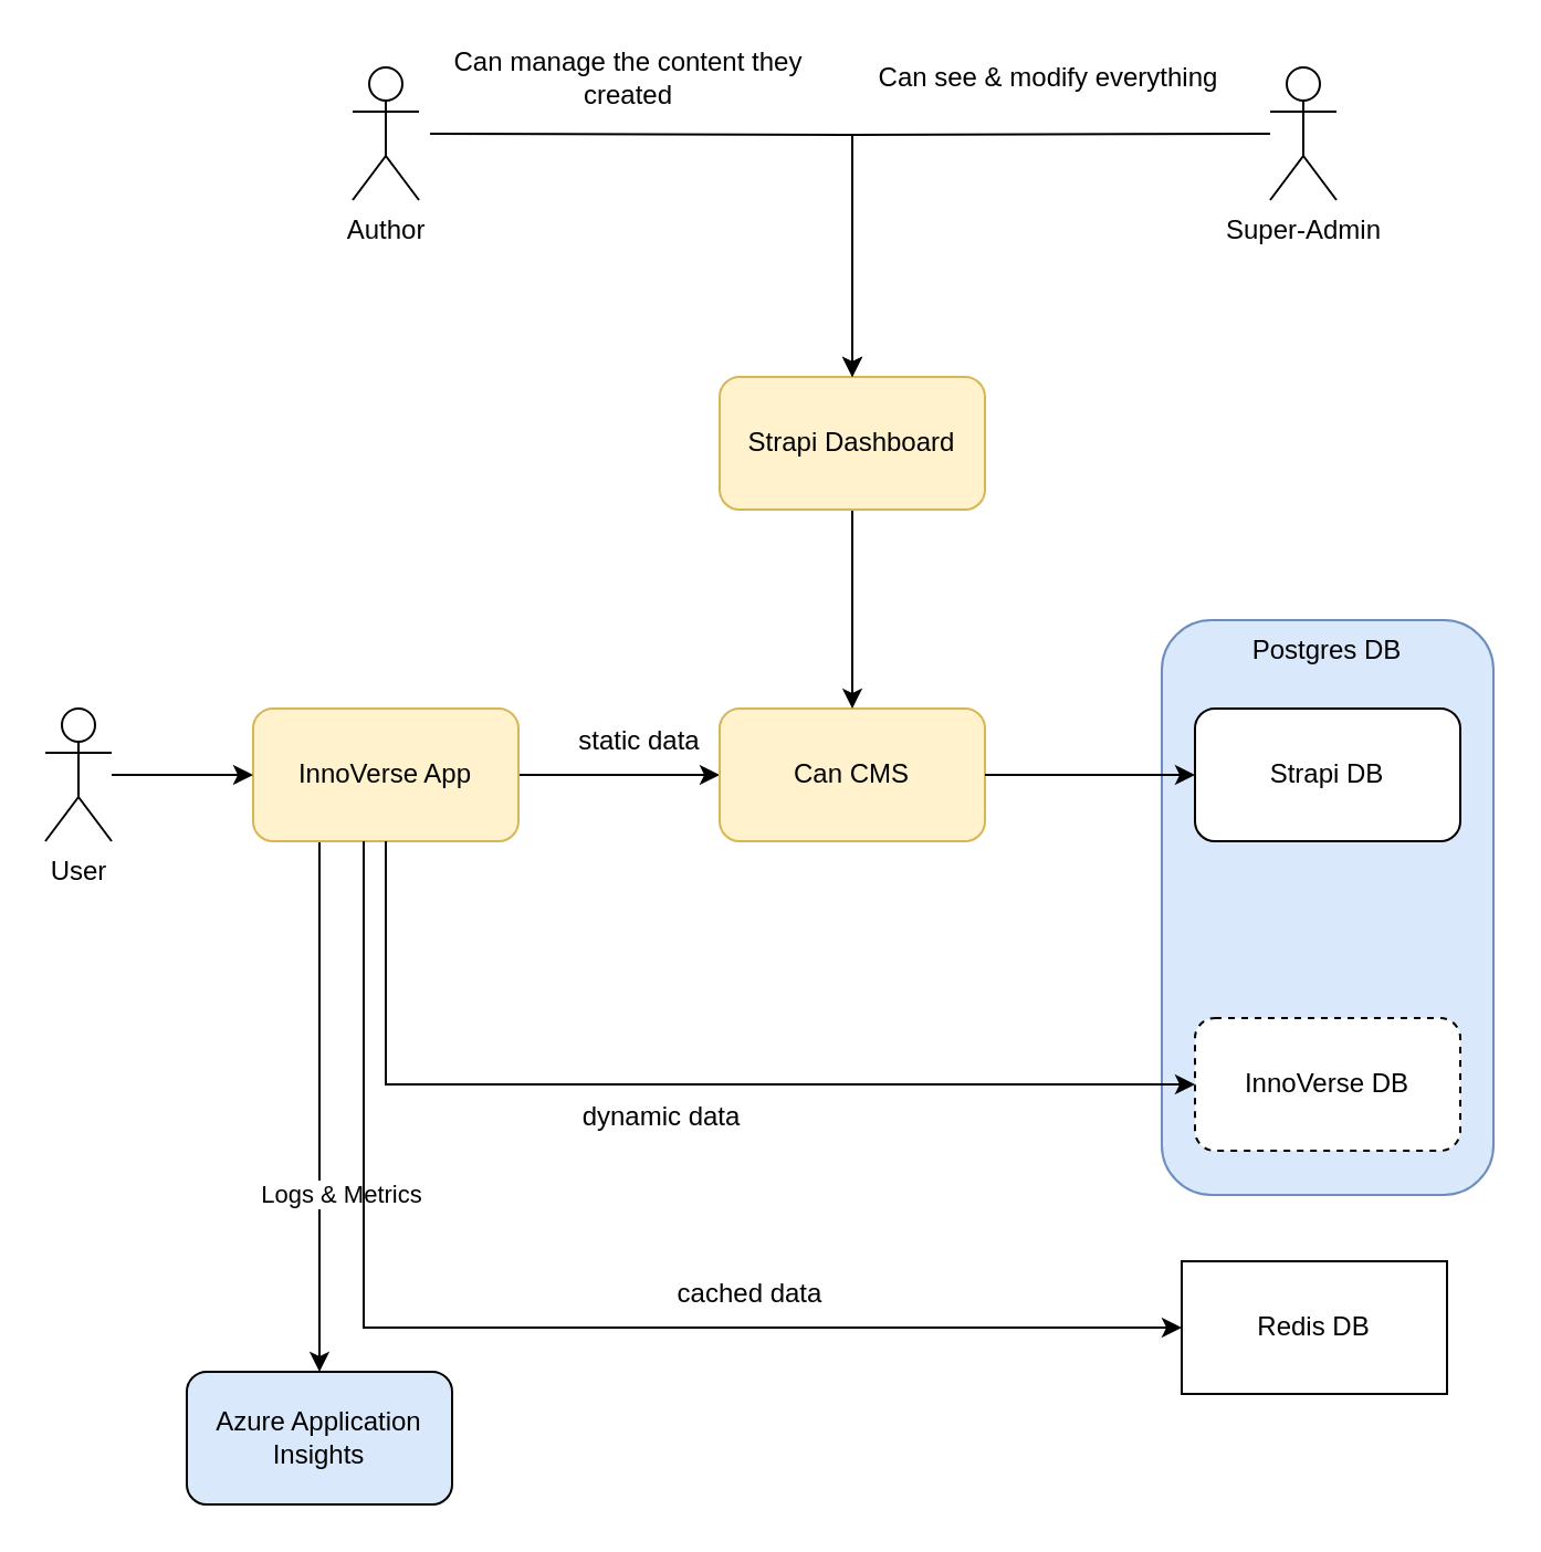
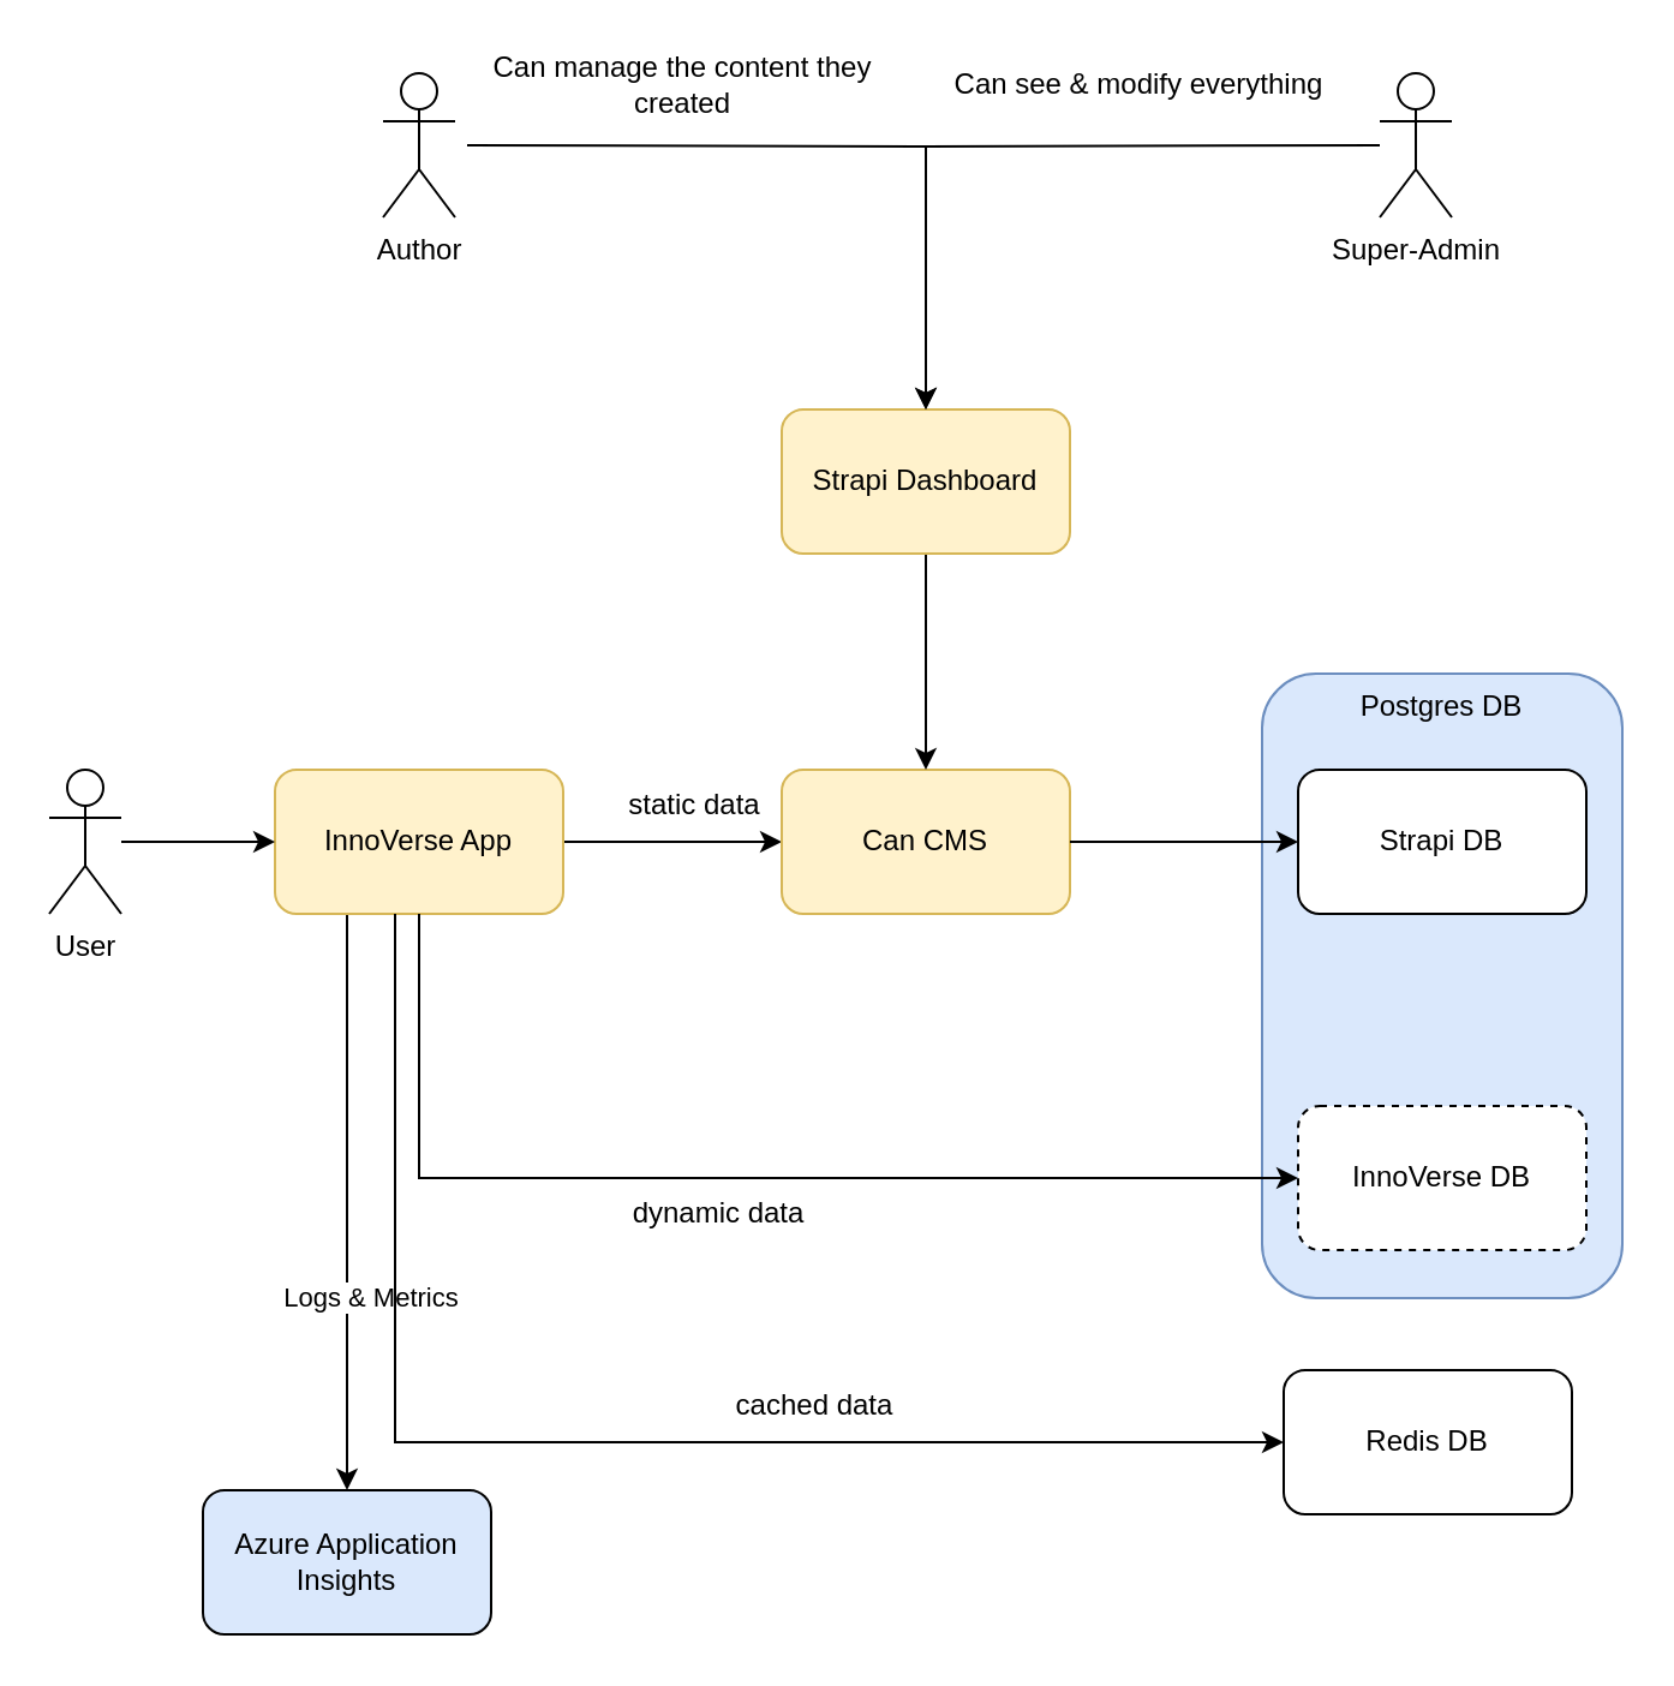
  <mxCell id="0" />
  <mxCell id="1" parent="0" />
  <mxCell id="2" style="edgeStyle=orthogonalEdgeStyle;rounded=0;orthogonalLoop=1;jettySize=auto;html=1;" parent="1" source="4" target="7" edge="1"><mxGeometry relative="1" as="geometry" /></mxCell>
  <mxCell id="3" value="Logs &amp;amp; Metrics" style="edgeStyle=orthogonalEdgeStyle;rounded=0;orthogonalLoop=1;jettySize=auto;html=1;exitX=0.25;exitY=1;exitDx=0;exitDy=0;" parent="1" source="4" target="23" edge="1"><mxGeometry x="0.333" y="10" relative="1" as="geometry"><mxPoint x="144" y="610" as="targetPoint" /><mxPoint as="offset" /></mxGeometry></mxCell>
  <mxCell id="4" value="InnoVerse App" style="rounded=1;whiteSpace=wrap;html=1;fillColor=#fff2cc;strokeColor=#d6b656;" parent="1" vertex="1"><mxGeometry x="114" y="320" width="120" height="60" as="geometry" /></mxCell>
  <mxCell id="5" style="edgeStyle=orthogonalEdgeStyle;rounded=0;orthogonalLoop=1;jettySize=auto;html=1;entryX=0;entryY=0.5;entryDx=0;entryDy=0;" parent="1" source="6" target="4" edge="1"><mxGeometry relative="1" as="geometry" /></mxCell>
  <mxCell id="6" value="User" style="shape=umlActor;verticalLabelPosition=bottom;verticalAlign=top;html=1;outlineConnect=0;" parent="1" vertex="1"><mxGeometry x="20" y="320" width="30" height="60" as="geometry" /></mxCell>
  <mxCell id="7" value="Can CMS" style="rounded=1;whiteSpace=wrap;html=1;fillColor=#fff2cc;strokeColor=#d6b656;" parent="1" vertex="1"><mxGeometry x="325" y="320" width="120" height="60" as="geometry" /></mxCell>
  <mxCell id="8" style="edgeStyle=orthogonalEdgeStyle;rounded=0;orthogonalLoop=1;jettySize=auto;html=1;entryX=0.5;entryY=0;entryDx=0;entryDy=0;" parent="1" source="9" target="7" edge="1"><mxGeometry relative="1" as="geometry" /></mxCell>
  <mxCell id="9" value="Strapi Dashboard" style="rounded=1;whiteSpace=wrap;html=1;fillColor=#fff2cc;strokeColor=#d6b656;" parent="1" vertex="1"><mxGeometry x="325" y="170" width="120" height="60" as="geometry" /></mxCell>
  <mxCell id="10" value="Postgres DB" style="rounded=1;whiteSpace=wrap;html=1;align=center;horizontal=1;verticalAlign=top;fillColor=#DAE8FC;strokeColor=#6c8ebf;" parent="1" vertex="1"><mxGeometry x="525" y="280" width="150" height="260" as="geometry" /></mxCell>
  <mxCell id="11" value="Strapi DB" style="rounded=1;whiteSpace=wrap;html=1;" parent="1" vertex="1"><mxGeometry x="540" y="320" width="120" height="60" as="geometry" /></mxCell>
  <mxCell id="12" value="InnoVerse DB" style="rounded=1;whiteSpace=wrap;html=1;dashed=1;" parent="1" vertex="1"><mxGeometry x="540" y="460" width="120" height="60" as="geometry" /></mxCell>
  <mxCell id="13" value="" style="edgeStyle=orthogonalEdgeStyle;rounded=0;orthogonalLoop=1;jettySize=auto;html=1;" parent="1" target="9" edge="1"><mxGeometry relative="1" as="geometry"><mxPoint x="194" y="60" as="sourcePoint" /></mxGeometry></mxCell>
  <mxCell id="14" value="Author" style="shape=umlActor;verticalLabelPosition=bottom;verticalAlign=top;html=1;outlineConnect=0;" parent="1" vertex="1"><mxGeometry x="159" y="30" width="30" height="60" as="geometry" /></mxCell>
  <mxCell id="15" style="edgeStyle=orthogonalEdgeStyle;rounded=0;orthogonalLoop=1;jettySize=auto;html=1;entryX=0.5;entryY=0;entryDx=0;entryDy=0;" parent="1" target="9" edge="1"><mxGeometry relative="1" as="geometry"><mxPoint x="574" y="60" as="sourcePoint" /></mxGeometry></mxCell>
  <mxCell id="16" value="Super-Admin" style="shape=umlActor;verticalLabelPosition=bottom;verticalAlign=top;html=1;outlineConnect=0;" parent="1" vertex="1"><mxGeometry x="574" y="30" width="30" height="60" as="geometry" /></mxCell>
  <mxCell id="17" style="edgeStyle=orthogonalEdgeStyle;rounded=0;orthogonalLoop=1;jettySize=auto;html=1;entryX=0;entryY=0.5;entryDx=0;entryDy=0;" parent="1" source="7" target="11" edge="1"><mxGeometry relative="1" as="geometry" /></mxCell>
  <mxCell id="18" value="Can see &amp;amp; modify everything" style="text;html=1;strokeColor=none;fillColor=none;align=center;verticalAlign=middle;whiteSpace=wrap;rounded=0;" parent="1" vertex="1"><mxGeometry x="394" y="20" width="160" height="30" as="geometry" /></mxCell>
  <mxCell id="19" value="Can manage the content they created" style="text;html=1;strokeColor=none;fillColor=none;align=center;verticalAlign=middle;whiteSpace=wrap;rounded=0;" parent="1" vertex="1"><mxGeometry x="204" y="20" width="160" height="29" as="geometry" /></mxCell>
  <mxCell id="20" value="dynamic data" style="text;html=1;strokeColor=none;fillColor=none;align=center;verticalAlign=middle;whiteSpace=wrap;rounded=0;" parent="1" vertex="1"><mxGeometry x="244" y="490" width="110" height="30" as="geometry" /></mxCell>
  <mxCell id="21" value="static data" style="text;html=1;strokeColor=none;fillColor=none;align=center;verticalAlign=middle;whiteSpace=wrap;rounded=0;" parent="1" vertex="1"><mxGeometry x="234" y="320" width="110" height="30" as="geometry" /></mxCell>
  <mxCell id="22" style="edgeStyle=orthogonalEdgeStyle;rounded=0;orthogonalLoop=1;jettySize=auto;html=1;entryX=0;entryY=0.5;entryDx=0;entryDy=0;" parent="1" source="4" target="12" edge="1"><mxGeometry relative="1" as="geometry"><Array as="points"><mxPoint x="174" y="490" /></Array></mxGeometry></mxCell>
  <mxCell id="23" value="Azure Application Insights" style="rounded=1;whiteSpace=wrap;html=1;fillColor=#DAE8FC;" parent="1" vertex="1"><mxGeometry x="84" y="620" width="120" height="60" as="geometry" /></mxCell>
- <mxCell id="24" value="Redis DB" style="whiteSpace=wrap;html=1;rounded=0;" vertex="1" parent="1"><mxGeometry x="534" y="570" width="120" height="60" as="geometry" /></mxCell>
+ <mxCell id="24" value="Redis DB" style="rounded=1;whiteSpace=wrap;html=1;" vertex="1" parent="1"><mxGeometry x="534" y="570" width="120" height="60" as="geometry" /></mxCell>
  <mxCell id="25" style="edgeStyle=orthogonalEdgeStyle;rounded=0;orthogonalLoop=1;jettySize=auto;html=1;entryX=0;entryY=0.5;entryDx=0;entryDy=0;" edge="1" parent="1" target="24"><mxGeometry relative="1" as="geometry"><Array as="points"><mxPoint x="164" y="380" /><mxPoint x="164" y="600" /></Array><mxPoint x="164" y="380" as="sourcePoint" /><mxPoint x="550" y="500" as="targetPoint" /></mxGeometry></mxCell>
  <mxCell id="26" value="cached data" style="text;html=1;strokeColor=none;fillColor=none;align=center;verticalAlign=middle;whiteSpace=wrap;rounded=0;" vertex="1" parent="1"><mxGeometry x="284" y="570" width="110" height="30" as="geometry" /></mxCell>
